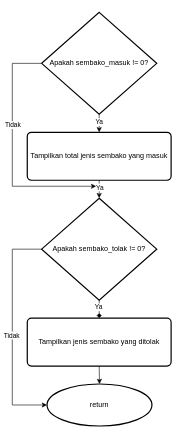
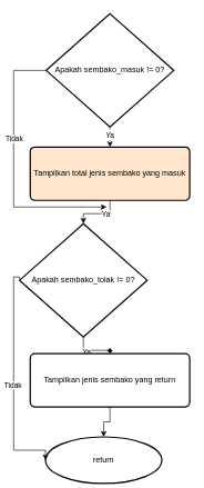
  <mxCell id="0" />
  <mxCell id="1" parent="0" />
- <mxCell id="2" style="edgeStyle=orthogonalEdgeStyle;rounded=0;orthogonalLoop=1;jettySize=auto;html=1;exitX=0.5;exitY=1;exitDx=0;exitDy=0;exitPerimeter=0;entryX=0.5;entryY=0;entryDx=0;entryDy=0;" parent="1" source="6" target="7" edge="1"><mxGeometry relative="1" as="geometry" /></mxCell>
+ <mxCell id="2" style="edgeStyle=orthogonalEdgeStyle;rounded=0;orthogonalLoop=1;jettySize=auto;html=1;exitX=0.5;exitY=1;exitDx=0;exitDy=0;exitPerimeter=0;entryX=0.5;entryY=0;entryDx=0;entryDy=0;dashed=1;" parent="1" source="6" target="7" edge="1"><mxGeometry relative="1" as="geometry" /></mxCell>
  <mxCell id="3" value="Ya" style="edgeLabel;html=1;align=center;verticalAlign=middle;resizable=0;points=[];" parent="2" vertex="1" connectable="0"><mxGeometry x="-0.212" y="-1" relative="1" as="geometry"><mxPoint as="offset" /></mxGeometry></mxCell>
  <mxCell id="4" style="edgeStyle=orthogonalEdgeStyle;rounded=0;orthogonalLoop=1;jettySize=auto;html=1;exitX=0;exitY=0.5;exitDx=0;exitDy=0;exitPerimeter=0;" parent="1" source="6" edge="1"><mxGeometry relative="1" as="geometry"><mxPoint x="160" y="310" as="targetPoint" /><Array as="points"><mxPoint x="20" y="105" /><mxPoint x="20" y="310" /></Array></mxGeometry></mxCell>
  <mxCell id="5" value="Tidak" style="edgeLabel;html=1;align=center;verticalAlign=middle;resizable=0;points=[];" parent="4" vertex="1" connectable="0"><mxGeometry x="-0.232" relative="1" as="geometry"><mxPoint as="offset" /></mxGeometry></mxCell>
  <mxCell id="6" value="Apakah sembako_masuk != 0?" style="strokeWidth=2;html=1;shape=mxgraph.flowchart.decision;whiteSpace=wrap;" parent="1" vertex="1"><mxGeometry x="69" y="20" width="192" height="170" as="geometry" /></mxCell>
- <mxCell id="7" value="Tampilkan total jenis sembako yang masuk" style="rounded=1;whiteSpace=wrap;html=1;absoluteArcSize=1;arcSize=14;strokeWidth=2;" parent="1" vertex="1"><mxGeometry x="45" y="220" width="240" height="80" as="geometry" /></mxCell>
+ <mxCell id="7" value="Tampilkan total jenis sembako yang masuk" style="rounded=1;whiteSpace=wrap;html=1;absoluteArcSize=1;arcSize=14;strokeWidth=2;fillColor=#ffe6cc;" parent="1" vertex="1"><mxGeometry x="45" y="220" width="240" height="80" as="geometry" /></mxCell>
  <mxCell id="8" style="edgeStyle=orthogonalEdgeStyle;rounded=0;orthogonalLoop=1;jettySize=auto;html=1;exitX=0.5;exitY=1;exitDx=0;exitDy=0;exitPerimeter=0;entryX=0.5;entryY=0;entryDx=0;entryDy=0;endArrow=diamond;" parent="1" source="10" target="11" edge="1"><mxGeometry relative="1" as="geometry" /></mxCell>
  <mxCell id="9" value="Ya" style="edgeLabel;html=1;align=center;verticalAlign=middle;resizable=0;points=[];" parent="8" vertex="1" connectable="0"><mxGeometry x="-0.273" y="-2" relative="1" as="geometry"><mxPoint as="offset" /></mxGeometry></mxCell>
- <mxCell id="10" value="Apakah sembako_tolak != 0?" style="strokeWidth=2;html=1;shape=mxgraph.flowchart.decision;whiteSpace=wrap;" parent="1" vertex="1"><mxGeometry x="69" y="330" width="192" height="170" as="geometry" /></mxCell>
- <mxCell id="11" value="Tampilkan jenis sembako yang ditolak" style="rounded=1;whiteSpace=wrap;html=1;absoluteArcSize=1;arcSize=14;strokeWidth=2;" parent="1" vertex="1"><mxGeometry x="45" y="530" width="240" height="80" as="geometry" /></mxCell>
+ <mxCell id="10" value="Apakah sembako_tolak != 0?" style="strokeWidth=2;html=1;shape=mxgraph.flowchart.decision;whiteSpace=wrap;" parent="1" vertex="1"><mxGeometry x="29" y="335" width="192" height="170" as="geometry" /></mxCell>
+ <mxCell id="11" value="Tampilkan jenis sembako yang return" style="rounded=1;whiteSpace=wrap;html=1;absoluteArcSize=1;arcSize=14;strokeWidth=2;" parent="1" vertex="1"><mxGeometry x="45" y="530" width="240" height="80" as="geometry" /></mxCell>
  <mxCell id="12" style="edgeStyle=orthogonalEdgeStyle;rounded=0;orthogonalLoop=1;jettySize=auto;html=1;exitX=0.5;exitY=1;exitDx=0;exitDy=0;entryX=0.5;entryY=0;entryDx=0;entryDy=0;entryPerimeter=0;" parent="1" source="7" target="10" edge="1"><mxGeometry relative="1" as="geometry" /></mxCell>
  <mxCell id="13" value="Ya" style="edgeLabel;html=1;align=center;verticalAlign=middle;resizable=0;points=[];" parent="12" vertex="1" connectable="0"><mxGeometry x="-0.273" relative="1" as="geometry"><mxPoint as="offset" /></mxGeometry></mxCell>
- <mxCell id="14" value="return" style="strokeWidth=2;html=1;shape=mxgraph.flowchart.start_1;whiteSpace=wrap;" parent="1" vertex="1"><mxGeometry x="78" y="640" width="175" height="70" as="geometry" /></mxCell>
+ <mxCell id="14" value="return" style="strokeWidth=2;html=1;shape=mxgraph.flowchart.start_1;whiteSpace=wrap;" parent="1" vertex="1"><mxGeometry x="68" y="655" width="175" height="70" as="geometry" /></mxCell>
  <mxCell id="15" style="edgeStyle=orthogonalEdgeStyle;rounded=0;orthogonalLoop=1;jettySize=auto;html=1;exitX=0.5;exitY=1;exitDx=0;exitDy=0;entryX=0.5;entryY=0;entryDx=0;entryDy=0;entryPerimeter=0;" parent="1" source="11" target="14" edge="1"><mxGeometry relative="1" as="geometry" /></mxCell>
  <mxCell id="16" style="edgeStyle=orthogonalEdgeStyle;rounded=0;orthogonalLoop=1;jettySize=auto;html=1;exitX=0;exitY=0.5;exitDx=0;exitDy=0;exitPerimeter=0;entryX=0;entryY=0.5;entryDx=0;entryDy=0;entryPerimeter=0;" parent="1" source="10" target="14" edge="1"><mxGeometry relative="1" as="geometry"><Array as="points"><mxPoint x="20" y="415" /><mxPoint x="20" y="675" /></Array></mxGeometry></mxCell>
  <mxCell id="17" value="Tidak" style="edgeLabel;html=1;align=center;verticalAlign=middle;resizable=0;points=[];" parent="16" vertex="1" connectable="0"><mxGeometry x="0.047" y="-2" relative="1" as="geometry"><mxPoint as="offset" /></mxGeometry></mxCell>
